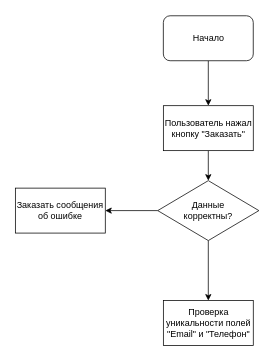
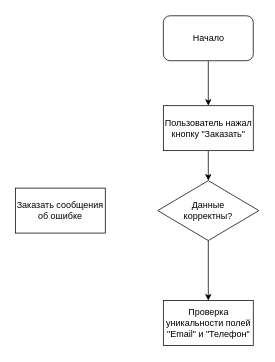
  <mxCell id="0" />
  <mxCell id="1" parent="0" />
  <mxCell id="2" style="edgeStyle=orthogonalEdgeStyle;rounded=0;orthogonalLoop=1;jettySize=auto;html=1;exitX=0.5;exitY=1;exitDx=0;exitDy=0;entryX=0.5;entryY=0;entryDx=0;entryDy=0;" edge="1" parent="1" source="3" target="5"><mxGeometry relative="1" as="geometry" /></mxCell>
  <mxCell id="3" value="Начало" style="rounded=1;whiteSpace=wrap;html=1;" vertex="1" parent="1"><mxGeometry x="217.5" y="20" width="120" height="60" as="geometry" /></mxCell>
  <mxCell id="4" style="edgeStyle=orthogonalEdgeStyle;rounded=0;orthogonalLoop=1;jettySize=auto;html=1;exitX=0.5;exitY=1;exitDx=0;exitDy=0;entryX=0.5;entryY=0;entryDx=0;entryDy=0;" edge="1" parent="1" source="5" target="8"><mxGeometry relative="1" as="geometry" /></mxCell>
  <mxCell id="5" value="Пользователь нажал кнопку &quot;Заказать&quot;" style="rounded=0;whiteSpace=wrap;html=1;" vertex="1" parent="1"><mxGeometry x="217.5" y="140" width="120" height="60" as="geometry" /></mxCell>
- <mxCell id="6" style="edgeStyle=orthogonalEdgeStyle;rounded=0;orthogonalLoop=1;jettySize=auto;html=1;exitX=0;exitY=0.5;exitDx=0;exitDy=0;entryX=1;entryY=0.5;entryDx=0;entryDy=0;" edge="1" parent="1" source="8" target="9"><mxGeometry relative="1" as="geometry" /></mxCell>
  <mxCell id="7" style="edgeStyle=orthogonalEdgeStyle;rounded=0;orthogonalLoop=1;jettySize=auto;html=1;exitX=0.5;exitY=1;exitDx=0;exitDy=0;entryX=0.5;entryY=0;entryDx=0;entryDy=0;" edge="1" parent="1" source="8" target="10"><mxGeometry relative="1" as="geometry" /></mxCell>
  <mxCell id="8" value="Данные &lt;br&gt;корректны?" style="rhombus;whiteSpace=wrap;html=1;" vertex="1" parent="1"><mxGeometry x="210" y="240" width="135" height="80" as="geometry" /></mxCell>
  <mxCell id="9" value="Заказать сообщения об ошибке" style="rounded=0;whiteSpace=wrap;html=1;" vertex="1" parent="1"><mxGeometry x="20" y="250" width="120" height="60" as="geometry" /></mxCell>
  <mxCell id="10" value="Проверка уникальности полей &quot;Email&quot; и &quot;Телефон&quot;" style="rounded=0;whiteSpace=wrap;html=1;" vertex="1" parent="1"><mxGeometry x="217.5" y="400" width="120" height="60" as="geometry" /></mxCell>
